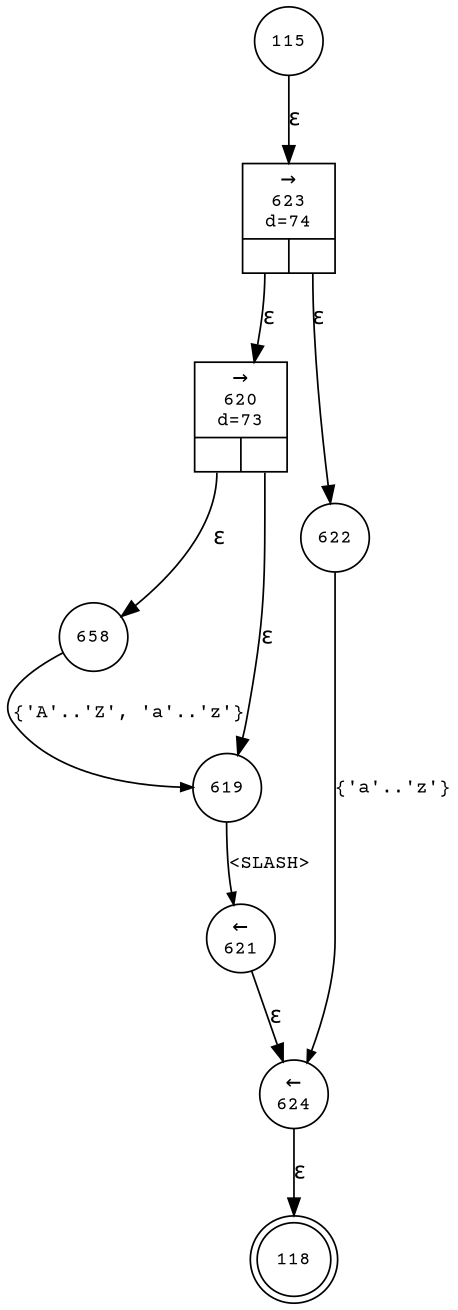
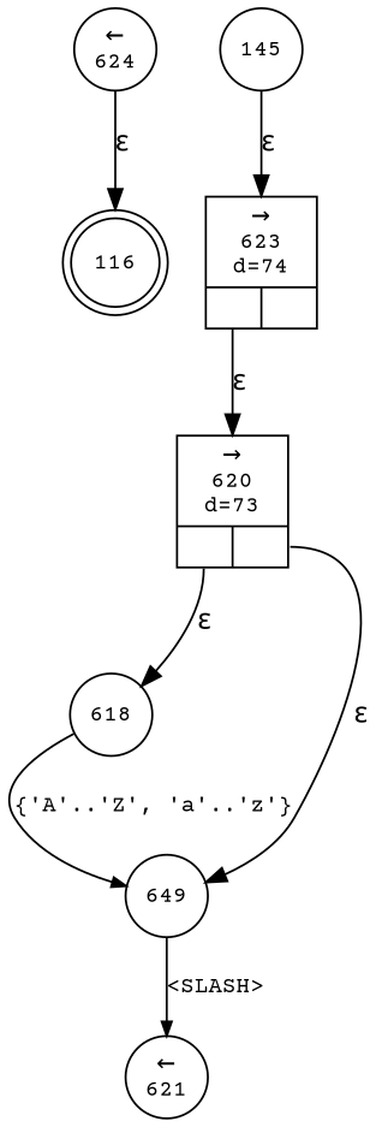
  digraph {
    fontname="Courier Prime"
    rankdir=TB
    node [fixedsize=true fontname="Courier Prime" fontsize=11 shape=circle peripheries=1]
    edge [fontname="Courier Prime"]
-   n1 [label=118 shape=doublecircle width=.6 peripheries=""]
+   n1 [label=116 shape=doublecircle width=.6 peripheries=""]
    n2 [label="&larr;\n624" width=.55]
-   n3 [label=115 width=.55]
+   n3 [label=145 width=.55]
    n4 [fixedsize=false label="{&rarr;\n623\nd=74|{<p0>|<p1>}}" shape=record]
    n5 [fixedsize=false label="{&rarr;\n620\nd=73|{<p0>|<p1>}}" shape=record]
-   n6 [label=622 width=.55]
-   n7 [label=658 width=.55]
-   n8 [label=619 width=.55]
+   n7 [label=618 width=.55]
+   n8 [label=649 width=.55]
    n9 [label="&larr;\n621" width=.55]
    n2 -> n1 [label="&epsilon;"]
    n3 -> n4 [label="&epsilon;"]
    n4 -> n5 [label="&epsilon;" tailport=p0]
-   n4 -> n6 [label="&epsilon;" tailport=p1]
    n5 -> n7 [label="&epsilon;" tailport=p0]
    n5 -> n8 [label="&epsilon;" tailport=p1]
-   n6 -> n2 [arrowhead=normal arrowsize=.7 fontsize=11 label="{'a'..'z'}"]
    n7 -> n8 [arrowhead=normal arrowsize=.7 fontsize=11 label="{'A'..'Z', 'a'..'z'}"]
    n8 -> n9 [arrowhead=normal arrowsize=.7 fontsize=11 label="<SLASH>"]
-   n9 -> n2 [label="&epsilon;"]
  }
